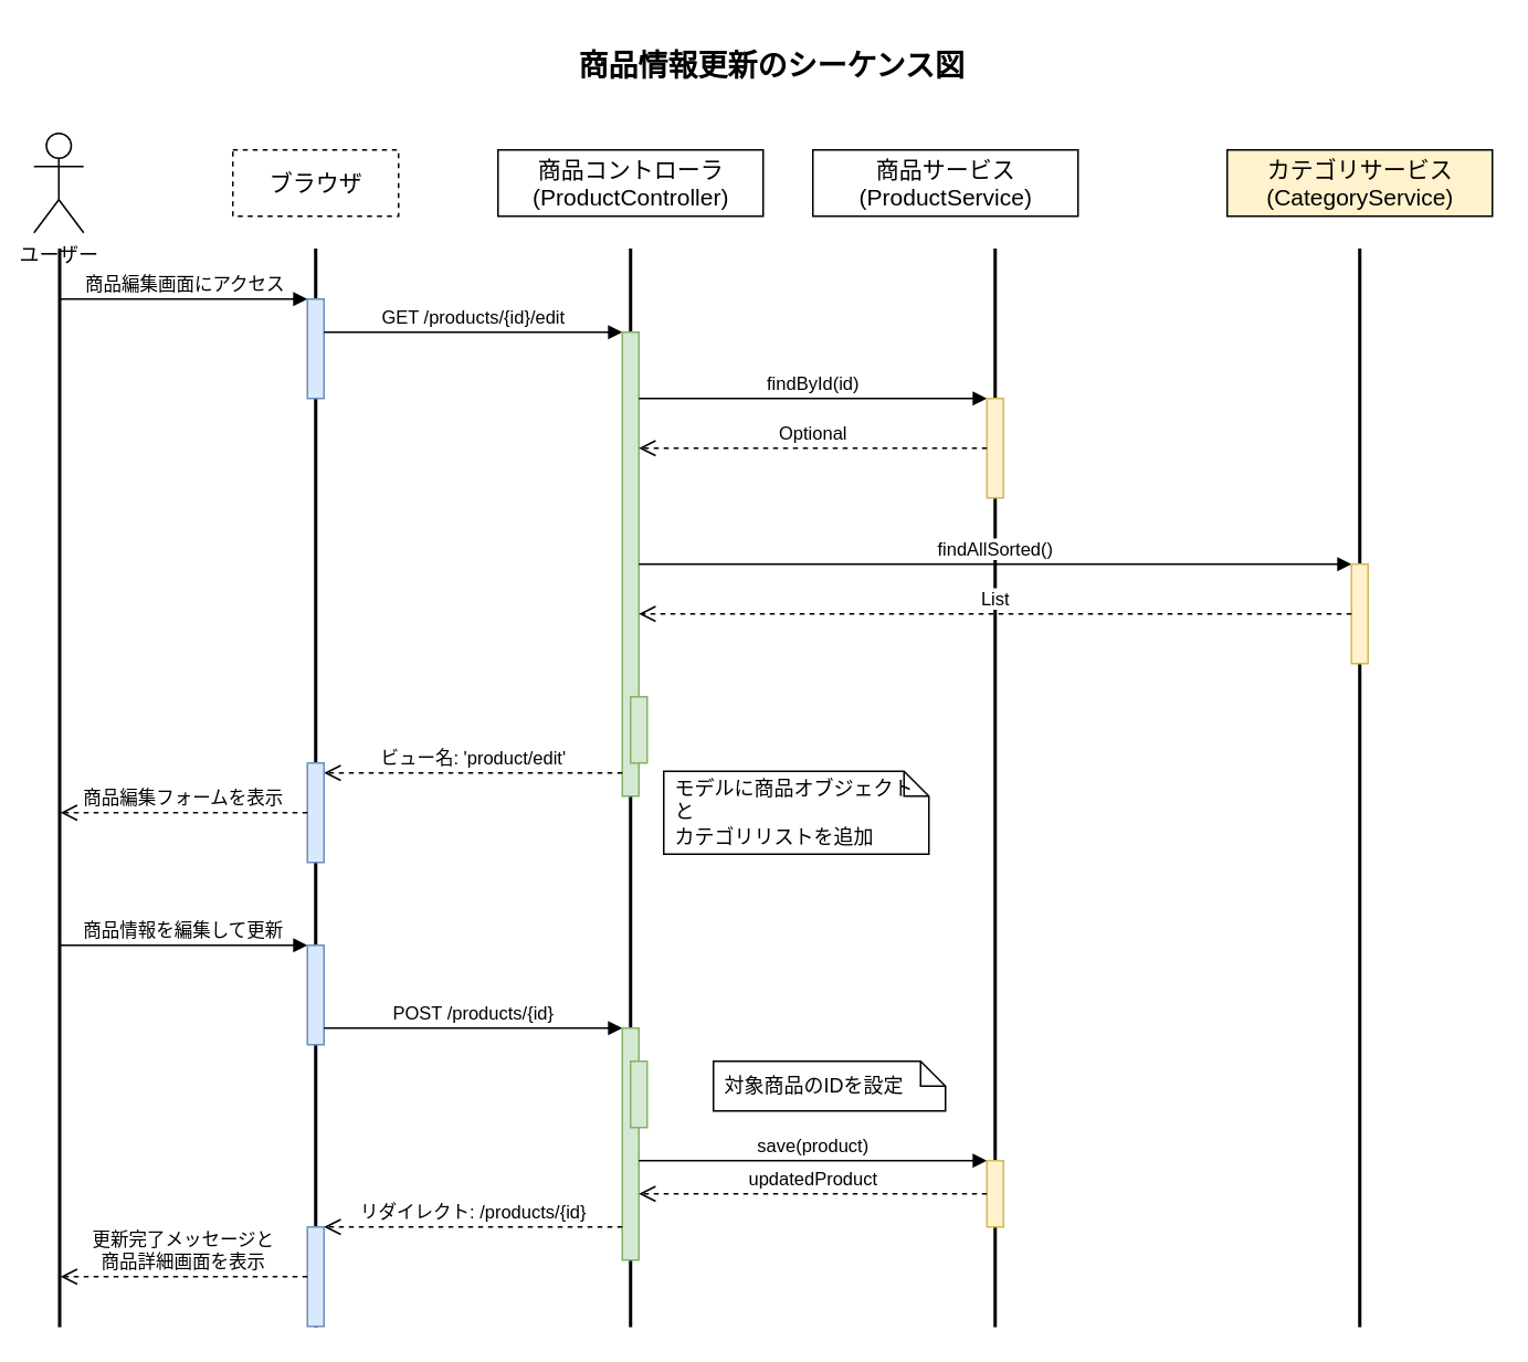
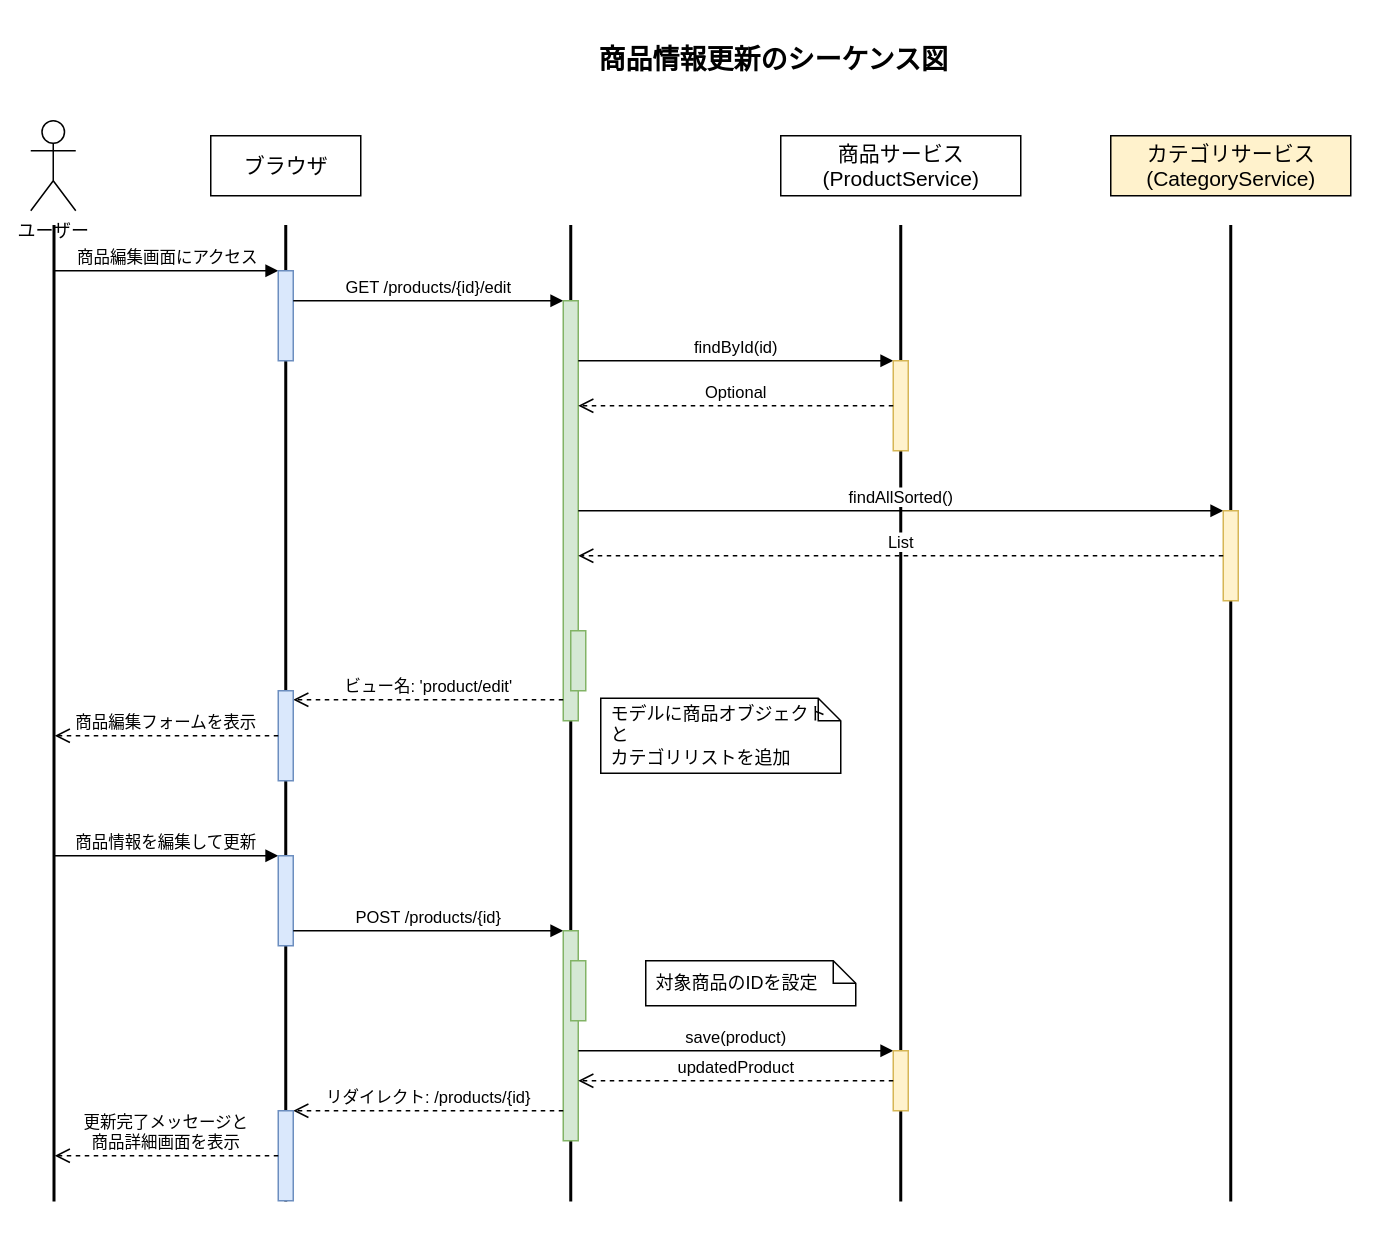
  <mxCell id="0" />
  <mxCell id="1" parent="0" />
- <mxCell id="2" value="商品情報更新のシーケンス図" style="text;html=1;align=center;verticalAlign=middle;resizable=0;points=[];autosize=1;strokeColor=none;fillColor=none;fontSize=18;fontStyle=1" vertex="1" parent="1"><mxGeometry x="325" y="20" width="280" height="40" as="geometry" /></mxCell>
+ <mxCell id="2" value="商品情報更新のシーケンス図" style="text;html=1;align=center;verticalAlign=middle;resizable=0;points=[];autosize=1;strokeColor=none;fillColor=none;fontSize=18;fontStyle=1" vertex="1" parent="1"><mxGeometry x="375" y="20" width="280" height="40" as="geometry" /></mxCell>
  <mxCell id="3" value="ユーザー" style="shape=umlActor;verticalLabelPosition=bottom;verticalAlign=top;html=1;" vertex="1" parent="1"><mxGeometry x="20" y="80" width="30" height="60" as="geometry" /></mxCell>
- <mxCell id="4" value="ブラウザ" style="html=1;fontSize=14;dashed=1;" vertex="1" parent="1"><mxGeometry x="140" y="90" width="100" height="40" as="geometry" /></mxCell>
- <mxCell id="5" value="商品コントローラ&#10;(ProductController)" style="html=1;fontSize=14;" vertex="1" parent="1"><mxGeometry x="300" y="90" width="160" height="40" as="geometry" /></mxCell>
- <mxCell id="6" value="商品サービス&#10;(ProductService)" style="html=1;fontSize=14;" vertex="1" parent="1"><mxGeometry x="490" y="90" width="160" height="40" as="geometry" /></mxCell>
+ <mxCell id="4" value="ブラウザ" style="html=1;fontSize=14;" vertex="1" parent="1"><mxGeometry x="140" y="90" width="100" height="40" as="geometry" /></mxCell>
+ <mxCell id="6" value="商品サービス&#10;(ProductService)" style="html=1;fontSize=14;" vertex="1" parent="1"><mxGeometry x="520" y="90" width="160" height="40" as="geometry" /></mxCell>
  <mxCell id="7" value="カテゴリサービス&#10;(CategoryService)" style="html=1;fontSize=14;fillColor=#fff2cc;" vertex="1" parent="1"><mxGeometry x="740" y="90" width="160" height="40" as="geometry" /></mxCell>
  <mxCell id="8" value="" style="html=1;points=[];perimeter=orthogonalPerimeter;" vertex="1" parent="1"><mxGeometry x="35" y="150" width="1" height="650" as="geometry" /></mxCell>
  <mxCell id="9" value="" style="html=1;points=[];perimeter=orthogonalPerimeter;" vertex="1" parent="1"><mxGeometry x="189.5" y="150" width="1" height="650" as="geometry" /></mxCell>
  <mxCell id="10" value="" style="html=1;points=[];perimeter=orthogonalPerimeter;" vertex="1" parent="1"><mxGeometry x="379.5" y="150" width="1" height="650" as="geometry" /></mxCell>
  <mxCell id="11" value="" style="html=1;points=[];perimeter=orthogonalPerimeter;" vertex="1" parent="1"><mxGeometry x="599.5" y="150" width="1" height="650" as="geometry" /></mxCell>
  <mxCell id="12" value="" style="html=1;points=[];perimeter=orthogonalPerimeter;" vertex="1" parent="1"><mxGeometry x="819.5" y="150" width="1" height="650" as="geometry" /></mxCell>
  <mxCell id="13" value="商品編集画面にアクセス" style="html=1;verticalAlign=bottom;endArrow=block;entryX=0;entryY=0;" edge="1" parent="1" source="8" target="14"><mxGeometry relative="1" as="geometry"><mxPoint x="100" y="180" as="sourcePoint" /></mxGeometry></mxCell>
  <mxCell id="14" value="" style="html=1;points=[];perimeter=orthogonalPerimeter;fillColor=#dae8fc;strokeColor=#6c8ebf;" vertex="1" parent="1"><mxGeometry x="185" y="180" width="10" height="60" as="geometry" /></mxCell>
  <mxCell id="15" value="GET /products/{id}/edit" style="html=1;verticalAlign=bottom;endArrow=block;entryX=0;entryY=0;" edge="1" parent="1" source="14" target="16"><mxGeometry relative="1" as="geometry"><mxPoint x="270" y="200" as="sourcePoint" /></mxGeometry></mxCell>
  <mxCell id="16" value="" style="html=1;points=[];perimeter=orthogonalPerimeter;fillColor=#d5e8d4;strokeColor=#82b366;" vertex="1" parent="1"><mxGeometry x="375" y="200" width="10" height="280" as="geometry" /></mxCell>
  <mxCell id="17" value="findById(id)" style="html=1;verticalAlign=bottom;endArrow=block;entryX=0;entryY=0;" edge="1" parent="1" source="16" target="18"><mxGeometry relative="1" as="geometry"><mxPoint x="450" y="240" as="sourcePoint" /></mxGeometry></mxCell>
  <mxCell id="18" value="" style="html=1;points=[];perimeter=orthogonalPerimeter;fillColor=#fff2cc;strokeColor=#d6b656;" vertex="1" parent="1"><mxGeometry x="595" y="240" width="10" height="60" as="geometry" /></mxCell>
  <mxCell id="19" value="Optional&lt;Product&gt;" style="html=1;verticalAlign=bottom;endArrow=open;dashed=1;endSize=8;" edge="1" parent="1" source="18" target="16"><mxGeometry relative="1" as="geometry"><mxPoint x="450" y="300" as="targetPoint" /></mxGeometry></mxCell>
  <mxCell id="20" value="findAllSorted()" style="html=1;verticalAlign=bottom;endArrow=block;entryX=0;entryY=0;" edge="1" parent="1" source="16" target="21"><mxGeometry relative="1" as="geometry"><mxPoint x="450" y="340" as="sourcePoint" /></mxGeometry></mxCell>
  <mxCell id="21" value="" style="html=1;points=[];perimeter=orthogonalPerimeter;fillColor=#fff2cc;strokeColor=#d6b656;" vertex="1" parent="1"><mxGeometry x="815" y="340" width="10" height="60" as="geometry" /></mxCell>
  <mxCell id="22" value="List&lt;Category&gt;" style="html=1;verticalAlign=bottom;endArrow=open;dashed=1;endSize=8;" edge="1" parent="1" source="21" target="16"><mxGeometry relative="1" as="geometry"><mxPoint x="450" y="400" as="targetPoint" /></mxGeometry></mxCell>
  <mxCell id="23" value="" style="html=1;points=[];perimeter=orthogonalPerimeter;fillColor=#d5e8d4;strokeColor=#82b366;" vertex="1" parent="1"><mxGeometry x="380" y="420" width="10" height="40" as="geometry" /></mxCell>
  <mxCell id="24" value="モデルに商品オブジェクトと&#10;カテゴリリストを追加" style="shape=note;size=15;align=left;spacingLeft=5;html=1;whiteSpace=wrap;" vertex="1" parent="1"><mxGeometry x="400" y="465" width="160" height="50" as="geometry" /></mxCell>
  <mxCell id="25" value="ビュー名: 'product/edit'" style="html=1;verticalAlign=bottom;endArrow=open;dashed=1;endSize=8;exitX=0;exitY=0.95;" edge="1" parent="1" source="16" target="26"><mxGeometry relative="1" as="geometry"><mxPoint x="270" y="466" as="targetPoint" /></mxGeometry></mxCell>
  <mxCell id="26" value="" style="html=1;points=[];perimeter=orthogonalPerimeter;fillColor=#dae8fc;strokeColor=#6c8ebf;" vertex="1" parent="1"><mxGeometry x="185" y="460" width="10" height="60" as="geometry" /></mxCell>
  <mxCell id="27" value="商品編集フォームを表示" style="html=1;verticalAlign=bottom;endArrow=open;dashed=1;endSize=8;" edge="1" parent="1" source="26" target="8"><mxGeometry relative="1" as="geometry"><mxPoint x="100" y="520" as="targetPoint" /></mxGeometry></mxCell>
  <mxCell id="28" value="商品情報を編集して更新" style="html=1;verticalAlign=bottom;endArrow=block;entryX=0;entryY=0;" edge="1" parent="1" target="29"><mxGeometry relative="1" as="geometry"><mxPoint x="35" y="570" as="sourcePoint" /></mxGeometry></mxCell>
  <mxCell id="29" value="" style="html=1;points=[];perimeter=orthogonalPerimeter;fillColor=#dae8fc;strokeColor=#6c8ebf;" vertex="1" parent="1"><mxGeometry x="185" y="570" width="10" height="60" as="geometry" /></mxCell>
  <mxCell id="30" value="POST /products/{id}" style="html=1;verticalAlign=bottom;endArrow=block;entryX=0;entryY=0;" edge="1" parent="1" source="29" target="31"><mxGeometry relative="1" as="geometry"><mxPoint x="270" y="630" as="sourcePoint" /></mxGeometry></mxCell>
  <mxCell id="31" value="" style="html=1;points=[];perimeter=orthogonalPerimeter;fillColor=#d5e8d4;strokeColor=#82b366;" vertex="1" parent="1"><mxGeometry x="375" y="620" width="10" height="140" as="geometry" /></mxCell>
  <mxCell id="32" value="" style="html=1;points=[];perimeter=orthogonalPerimeter;fillColor=#d5e8d4;strokeColor=#82b366;" vertex="1" parent="1"><mxGeometry x="380" y="640" width="10" height="40" as="geometry" /></mxCell>
  <mxCell id="33" value="対象商品のIDを設定" style="shape=note;size=15;align=left;spacingLeft=5;html=1;whiteSpace=wrap;" vertex="1" parent="1"><mxGeometry x="430" y="640" width="140" height="30" as="geometry" /></mxCell>
  <mxCell id="34" value="save(product)" style="html=1;verticalAlign=bottom;endArrow=block;entryX=0;entryY=0;" edge="1" parent="1" source="31" target="35"><mxGeometry relative="1" as="geometry"><mxPoint x="450" y="700" as="sourcePoint" /></mxGeometry></mxCell>
  <mxCell id="35" value="" style="html=1;points=[];perimeter=orthogonalPerimeter;fillColor=#fff2cc;strokeColor=#d6b656;" vertex="1" parent="1"><mxGeometry x="595" y="700" width="10" height="40" as="geometry" /></mxCell>
  <mxCell id="36" value="updatedProduct" style="html=1;verticalAlign=bottom;endArrow=open;dashed=1;endSize=8;" edge="1" parent="1" source="35" target="31"><mxGeometry relative="1" as="geometry"><mxPoint x="450" y="740" as="targetPoint" /></mxGeometry></mxCell>
  <mxCell id="37" value="リダイレクト: /products/{id}" style="html=1;verticalAlign=bottom;endArrow=open;dashed=1;endSize=8;" edge="1" parent="1" source="31" target="38"><mxGeometry relative="1" as="geometry"><mxPoint x="270" y="760" as="targetPoint" /></mxGeometry></mxCell>
  <mxCell id="38" value="" style="html=1;points=[];perimeter=orthogonalPerimeter;fillColor=#dae8fc;strokeColor=#6c8ebf;" vertex="1" parent="1"><mxGeometry x="185" y="740" width="10" height="60" as="geometry" /></mxCell>
  <mxCell id="39" value="更新完了メッセージと&#10;商品詳細画面を表示" style="html=1;verticalAlign=bottom;endArrow=open;dashed=1;endSize=8;" edge="1" parent="1" source="38" target="8"><mxGeometry relative="1" as="geometry"><mxPoint x="100" y="800" as="targetPoint" /></mxGeometry></mxCell>
